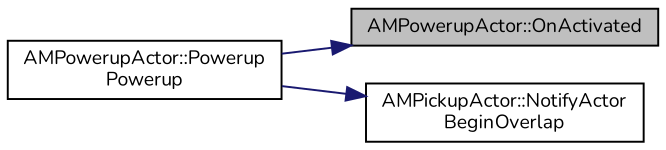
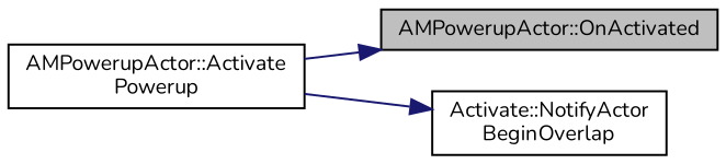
  digraph {
    fontname=Nunito
    rankdir=RL
    node [color=black fillcolor=white fontname=Nunito fontsize=10 shape=record style=filled]
    edge [color=midnightblue dir=back fontname=Nunito fontsize=10 labelfontname=Helvetica labelfontsize=10 style=solid]
    n1 [fillcolor=grey75 fontcolor=black height=0.2 label="AMPowerupActor::OnActivated" width=0.4]
-   n2 [height=0.2 label="AMPowerupActor::Powerup\lPowerup" width=0.4]
-   n3 [height=0.2 label="AMPickupActor::NotifyActor\lBeginOverlap" width=0.4]
+   n2 [height=0.2 label="AMPowerupActor::Activate\lPowerup" width=0.4]
+   n3 [height=0.2 label="Activate::NotifyActor\lBeginOverlap" width=0.4]
    n1 -> n2
    n3 -> n2
  }
